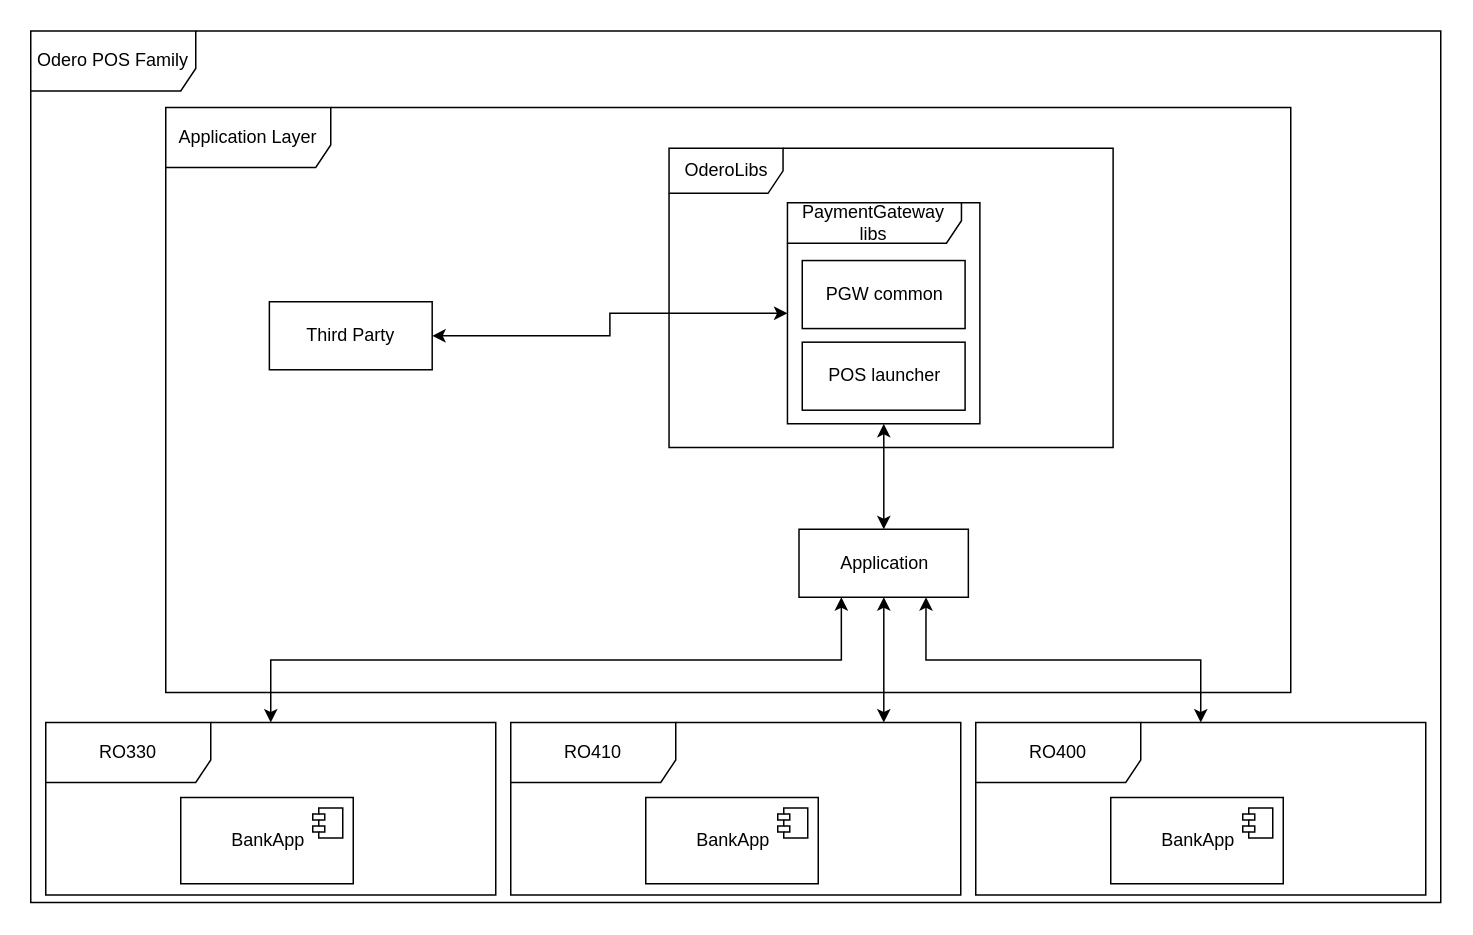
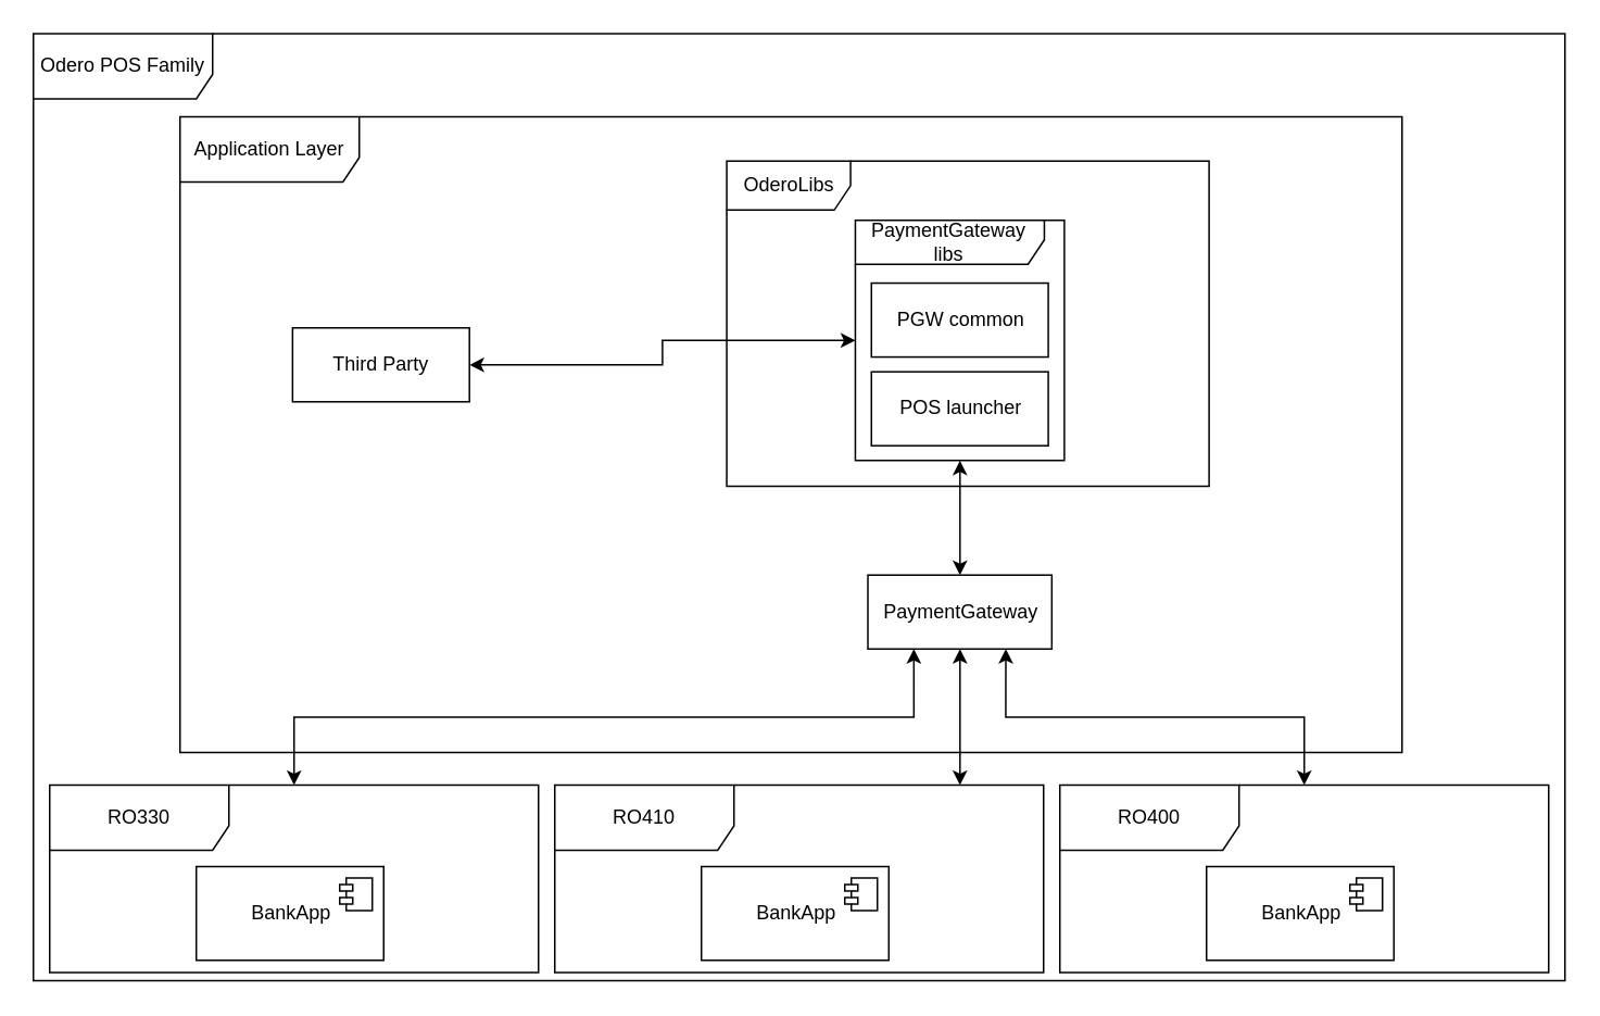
  <mxCell id="0" />
  <mxCell id="1" parent="0" />
  <mxCell id="2" value="Odero POS Family" style="shape=umlFrame;whiteSpace=wrap;html=1;width=110;height=40;" vertex="1" parent="1"><mxGeometry x="20" y="20" width="940" height="581" as="geometry" /></mxCell>
  <mxCell id="3" value="" style="group" vertex="1" connectable="0" parent="1"><mxGeometry x="30" y="481" width="300" height="115" as="geometry" /></mxCell>
  <mxCell id="4" value="RO330" style="shape=umlFrame;whiteSpace=wrap;html=1;width=110;height=40;container=1;" vertex="1" parent="3"><mxGeometry width="300" height="115" as="geometry" /></mxCell>
  <mxCell id="5" value="BankApp" style="html=1;dropTarget=0;" vertex="1" parent="3"><mxGeometry x="90" y="50" width="115" height="57.5" as="geometry" /></mxCell>
  <mxCell id="6" value="" style="shape=module;jettyWidth=8;jettyHeight=4;" vertex="1" parent="5"><mxGeometry x="1" width="20" height="20" relative="1" as="geometry"><mxPoint x="-27" y="7" as="offset" /></mxGeometry></mxCell>
  <mxCell id="7" value="" style="group" vertex="1" connectable="0" parent="1"><mxGeometry x="340" y="481" width="300" height="115" as="geometry" /></mxCell>
  <mxCell id="8" value="RO410" style="shape=umlFrame;whiteSpace=wrap;html=1;width=110;height=40;container=1;" vertex="1" parent="7"><mxGeometry width="300" height="115" as="geometry" /></mxCell>
  <mxCell id="9" value="BankApp" style="html=1;dropTarget=0;" vertex="1" parent="7"><mxGeometry x="90" y="50" width="115" height="57.5" as="geometry" /></mxCell>
  <mxCell id="10" value="" style="shape=module;jettyWidth=8;jettyHeight=4;" vertex="1" parent="9"><mxGeometry x="1" width="20" height="20" relative="1" as="geometry"><mxPoint x="-27" y="7" as="offset" /></mxGeometry></mxCell>
  <mxCell id="11" value="" style="group" vertex="1" connectable="0" parent="1"><mxGeometry x="650" y="481" width="300" height="115" as="geometry" /></mxCell>
  <mxCell id="12" value="RO400" style="shape=umlFrame;whiteSpace=wrap;html=1;width=110;height=40;container=1;" vertex="1" parent="11"><mxGeometry width="300" height="115" as="geometry" /></mxCell>
  <mxCell id="13" value="BankApp" style="html=1;dropTarget=0;" vertex="1" parent="11"><mxGeometry x="90" y="50" width="115" height="57.5" as="geometry" /></mxCell>
  <mxCell id="14" value="" style="shape=module;jettyWidth=8;jettyHeight=4;" vertex="1" parent="13"><mxGeometry x="1" width="20" height="20" relative="1" as="geometry"><mxPoint x="-27" y="7" as="offset" /></mxGeometry></mxCell>
  <mxCell id="15" value="" style="group" vertex="1" connectable="0" parent="1"><mxGeometry x="110" y="71" width="750" height="390" as="geometry" /></mxCell>
  <mxCell id="16" value="Application Layer" style="shape=umlFrame;whiteSpace=wrap;html=1;width=110;height=40;" vertex="1" parent="15"><mxGeometry width="750" height="390" as="geometry" /></mxCell>
  <mxCell id="17" style="edgeStyle=orthogonalEdgeStyle;rounded=0;orthogonalLoop=1;jettySize=auto;html=1;startArrow=classic;startFill=1;" edge="1" parent="15" source="18" target="22"><mxGeometry relative="1" as="geometry" /></mxCell>
  <mxCell id="18" value="Third Party" style="html=1;" vertex="1" parent="15"><mxGeometry x="69.079" y="129.502" width="108.553" height="45.349" as="geometry" /></mxCell>
  <mxCell id="19" value="" style="group" vertex="1" connectable="0" parent="15"><mxGeometry x="335.526" y="27.209" width="296.053" height="199.535" as="geometry" /></mxCell>
  <mxCell id="20" value="OderoLibs" style="shape=umlFrame;whiteSpace=wrap;html=1;width=76;height=30;" vertex="1" parent="19"><mxGeometry width="296.053" height="199.535" as="geometry" /></mxCell>
  <mxCell id="21" value="" style="group" vertex="1" connectable="0" parent="19"><mxGeometry x="78.947" y="36.279" width="128.289" height="147.384" as="geometry" /></mxCell>
  <mxCell id="22" value="PaymentGateway libs" style="shape=umlFrame;whiteSpace=wrap;html=1;width=116;height=27;" vertex="1" parent="21"><mxGeometry width="128.289" height="147.384" as="geometry" /></mxCell>
  <mxCell id="23" value="PGW common" style="html=1;" vertex="1" parent="21"><mxGeometry x="9.868" y="38.547" width="108.553" height="45.349" as="geometry" /></mxCell>
  <mxCell id="24" value="POS launcher" style="html=1;" vertex="1" parent="21"><mxGeometry x="9.868" y="92.965" width="108.553" height="45.349" as="geometry" /></mxCell>
- <mxCell id="25" value="Application" style="html=1;" vertex="1" parent="15"><mxGeometry x="422.17" y="281.16" width="112.89" height="45.35" as="geometry" /></mxCell>
+ <mxCell id="25" value="PaymentGateway" style="html=1;" vertex="1" parent="15"><mxGeometry x="422.17" y="281.16" width="112.89" height="45.35" as="geometry" /></mxCell>
  <mxCell id="26" style="edgeStyle=orthogonalEdgeStyle;rounded=0;orthogonalLoop=1;jettySize=auto;html=1;startArrow=classic;startFill=1;" edge="1" parent="15" source="22" target="25"><mxGeometry relative="1" as="geometry" /></mxCell>
  <mxCell id="27" style="edgeStyle=orthogonalEdgeStyle;rounded=0;orthogonalLoop=1;jettySize=auto;html=1;startArrow=classic;startFill=1;" edge="1" parent="1" source="25" target="8"><mxGeometry relative="1" as="geometry"><Array as="points"><mxPoint x="589" y="461" /><mxPoint x="589" y="461" /></Array></mxGeometry></mxCell>
  <mxCell id="28" style="edgeStyle=orthogonalEdgeStyle;rounded=0;orthogonalLoop=1;jettySize=auto;html=1;exitX=0.25;exitY=1;exitDx=0;exitDy=0;startArrow=classic;startFill=1;" edge="1" parent="1" source="25" target="4"><mxGeometry relative="1" as="geometry" /></mxCell>
  <mxCell id="29" style="edgeStyle=orthogonalEdgeStyle;rounded=0;orthogonalLoop=1;jettySize=auto;html=1;exitX=0.75;exitY=1;exitDx=0;exitDy=0;startArrow=classic;startFill=1;" edge="1" parent="1" source="25" target="12"><mxGeometry relative="1" as="geometry" /></mxCell>
